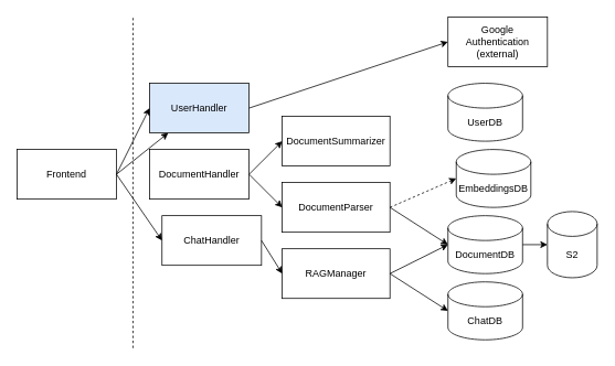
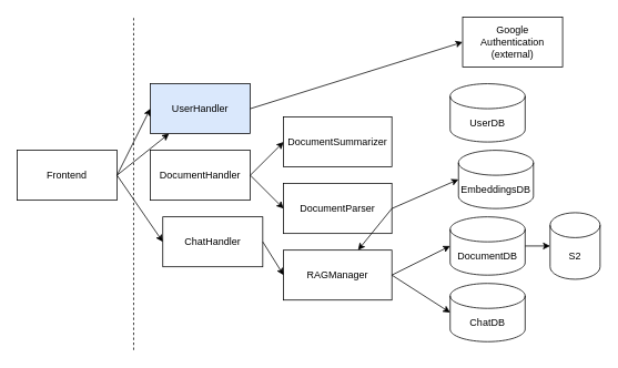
  <mxCell id="0" />
  <mxCell id="1" parent="0" />
  <mxCell id="2" value="Frontend" style="rounded=0;whiteSpace=wrap;html=1;" parent="1" vertex="1"><mxGeometry x="20" y="180" width="120" height="60" as="geometry" /></mxCell>
  <mxCell id="3" value="UserHandler" style="rounded=0;whiteSpace=wrap;html=1;fillColor=#dae8fc;" parent="1" vertex="1"><mxGeometry x="180" y="100" width="120" height="60" as="geometry" /></mxCell>
  <mxCell id="4" value="DocumentHandler" style="rounded=0;whiteSpace=wrap;html=1;" parent="1" vertex="1"><mxGeometry x="180" y="180" width="120" height="60" as="geometry" /></mxCell>
  <mxCell id="5" value="ChatHandler" style="rounded=0;whiteSpace=wrap;html=1;" parent="1" vertex="1"><mxGeometry x="195" y="260" width="120" height="60" as="geometry" /></mxCell>
  <mxCell id="6" value="" style="endArrow=classic;html=1;rounded=0;entryX=0;entryY=0.5;entryDx=0;entryDy=0;" parent="1" target="3" edge="1"><mxGeometry width="50" height="50" relative="1" as="geometry"><mxPoint x="140" y="210" as="sourcePoint" /><mxPoint x="190" y="160" as="targetPoint" /></mxGeometry></mxCell>
  <mxCell id="7" value="" style="endArrow=classic;html=1;rounded=0;exitX=1;exitY=0.5;exitDx=0;exitDy=0;" parent="1" source="2" target="3" edge="1"><mxGeometry width="50" height="50" relative="1" as="geometry"><mxPoint x="150" y="260" as="sourcePoint" /><mxPoint x="160" y="220" as="targetPoint" /></mxGeometry></mxCell>
  <mxCell id="8" value="" style="endArrow=classic;html=1;rounded=0;entryX=0;entryY=0.5;entryDx=0;entryDy=0;exitX=1;exitY=0.5;exitDx=0;exitDy=0;" parent="1" source="2" target="5" edge="1"><mxGeometry width="50" height="50" relative="1" as="geometry"><mxPoint x="110" y="320" as="sourcePoint" /><mxPoint x="160" y="270" as="targetPoint" /></mxGeometry></mxCell>
- <mxCell id="9" value="Google&lt;div&gt;Authentication&lt;/div&gt;&lt;div&gt;(external)&lt;/div&gt;" style="rounded=0;whiteSpace=wrap;html=1;" parent="1" vertex="1"><mxGeometry x="540" y="20" width="120" height="60" as="geometry" /></mxCell>
+ <mxCell id="9" value="Google&lt;div&gt;Authentication&lt;/div&gt;&lt;div&gt;(external)&lt;/div&gt;" style="rounded=0;whiteSpace=wrap;html=1;" parent="1" vertex="1"><mxGeometry x="555" y="20" width="120" height="60" as="geometry" /></mxCell>
  <mxCell id="10" value="" style="endArrow=none;dashed=1;html=1;rounded=0;" parent="1" edge="1"><mxGeometry width="50" height="50" relative="1" as="geometry"><mxPoint x="160" y="420" as="sourcePoint" /><mxPoint x="160" y="20" as="targetPoint" /></mxGeometry></mxCell>
  <mxCell id="11" value="DocumentDB" style="shape=cylinder3;whiteSpace=wrap;html=1;boundedLbl=1;backgroundOutline=1;size=15;" parent="1" vertex="1"><mxGeometry x="540" y="260" width="90" height="70" as="geometry" /></mxCell>
  <mxCell id="12" value="UserDB" style="shape=cylinder3;whiteSpace=wrap;html=1;boundedLbl=1;backgroundOutline=1;size=15;" parent="1" vertex="1"><mxGeometry x="540" y="100" width="90" height="70" as="geometry" /></mxCell>
  <mxCell id="13" value="ChatDB" style="shape=cylinder3;whiteSpace=wrap;html=1;boundedLbl=1;backgroundOutline=1;size=15;" parent="1" vertex="1"><mxGeometry x="540" y="340" width="90" height="70" as="geometry" /></mxCell>
  <mxCell id="14" value="EmbeddingsDB" style="shape=cylinder3;whiteSpace=wrap;html=1;boundedLbl=1;backgroundOutline=1;size=15;" parent="1" vertex="1"><mxGeometry x="550" y="180" width="90" height="70" as="geometry" /></mxCell>
  <mxCell id="15" value="DocumentParser" style="rounded=0;whiteSpace=wrap;html=1;" parent="1" vertex="1"><mxGeometry x="340" y="220" width="130" height="60" as="geometry" /></mxCell>
  <mxCell id="16" value="RAGManager" style="rounded=0;whiteSpace=wrap;html=1;" parent="1" vertex="1"><mxGeometry x="340" y="300" width="130" height="60" as="geometry" /></mxCell>
  <mxCell id="17" value="DocumentSummarizer" style="rounded=0;whiteSpace=wrap;html=1;" parent="1" vertex="1"><mxGeometry x="340" y="140" width="130" height="60" as="geometry" /></mxCell>
  <mxCell id="18" value="" style="endArrow=classic;html=1;rounded=0;entryX=0;entryY=0.5;entryDx=0;entryDy=0;exitX=1;exitY=0.5;exitDx=0;exitDy=0;" parent="1" source="3" target="9" edge="1"><mxGeometry width="50" height="50" relative="1" as="geometry"><mxPoint x="360" y="100" as="sourcePoint" /><mxPoint x="410" y="50" as="targetPoint" /></mxGeometry></mxCell>
  <mxCell id="19" value="" style="endArrow=classic;html=1;rounded=0;entryX=0;entryY=0.5;entryDx=0;entryDy=0;exitX=1;exitY=0.5;exitDx=0;exitDy=0;" parent="1" source="4" target="17" edge="1"><mxGeometry width="50" height="50" relative="1" as="geometry"><mxPoint x="280" y="230" as="sourcePoint" /><mxPoint x="330" y="180" as="targetPoint" /></mxGeometry></mxCell>
  <mxCell id="20" value="" style="endArrow=classic;html=1;rounded=0;entryX=0;entryY=0.5;entryDx=0;entryDy=0;exitX=1;exitY=0.5;exitDx=0;exitDy=0;" parent="1" source="4" target="15" edge="1"><mxGeometry width="50" height="50" relative="1" as="geometry"><mxPoint x="300" y="320" as="sourcePoint" /><mxPoint x="350" y="270" as="targetPoint" /></mxGeometry></mxCell>
  <mxCell id="21" value="" style="endArrow=classic;html=1;rounded=0;entryX=0;entryY=0.5;entryDx=0;entryDy=0;exitX=1;exitY=0.5;exitDx=0;exitDy=0;" parent="1" source="5" target="16" edge="1"><mxGeometry width="50" height="50" relative="1" as="geometry"><mxPoint x="220" y="420" as="sourcePoint" /><mxPoint x="270" y="370" as="targetPoint" /></mxGeometry></mxCell>
  <mxCell id="22" value="" style="endArrow=classic;html=1;rounded=0;entryX=0;entryY=0.5;entryDx=0;entryDy=0;entryPerimeter=0;exitX=1;exitY=0.5;exitDx=0;exitDy=0;" parent="1" source="16" target="13" edge="1"><mxGeometry width="50" height="50" relative="1" as="geometry"><mxPoint x="370" y="460" as="sourcePoint" /><mxPoint x="420" y="410" as="targetPoint" /></mxGeometry></mxCell>
  <mxCell id="23" value="" style="endArrow=classic;html=1;rounded=0;entryX=0;entryY=0.5;entryDx=0;entryDy=0;entryPerimeter=0;exitX=1;exitY=0.5;exitDx=0;exitDy=0;" parent="1" source="16" target="11" edge="1"><mxGeometry width="50" height="50" relative="1" as="geometry"><mxPoint x="400" y="430" as="sourcePoint" /><mxPoint x="450" y="380" as="targetPoint" /></mxGeometry></mxCell>
- <mxCell id="24" value="" style="endArrow=classic;html=1;rounded=0;entryX=0;entryY=0.5;entryDx=0;entryDy=0;entryPerimeter=0;exitX=1;exitY=0.5;exitDx=0;exitDy=0;dashed=1;" parent="1" source="15" target="14" edge="1"><mxGeometry width="50" height="50" relative="1" as="geometry"><mxPoint x="480" y="270" as="sourcePoint" /><mxPoint x="530" y="220" as="targetPoint" /></mxGeometry></mxCell>
- <mxCell id="25" value="" style="endArrow=classic;html=1;rounded=0;entryX=0;entryY=0.5;entryDx=0;entryDy=0;entryPerimeter=0;exitX=1;exitY=0.5;exitDx=0;exitDy=0;" parent="1" source="15" target="11" edge="1"><mxGeometry width="50" height="50" relative="1" as="geometry"><mxPoint x="460" y="250" as="sourcePoint" /><mxPoint x="730" y="140" as="targetPoint" /></mxGeometry></mxCell>
+ <mxCell id="24" value="" style="endArrow=classic;html=1;rounded=0;entryX=0;entryY=0.5;entryDx=0;entryDy=0;entryPerimeter=0;exitX=1;exitY=0.5;exitDx=0;exitDy=0;" parent="1" source="15" target="14" edge="1"><mxGeometry width="50" height="50" relative="1" as="geometry"><mxPoint x="480" y="270" as="sourcePoint" /><mxPoint x="530" y="220" as="targetPoint" /></mxGeometry></mxCell>
+ <mxCell id="25" value="" style="endArrow=classic;html=1;rounded=0;exitX=1;exitY=0.5;exitDx=0;exitDy=0;" parent="1" source="15" target="16" edge="1"><mxGeometry width="50" height="50" relative="1" as="geometry"><mxPoint x="460" y="250" as="sourcePoint" /><mxPoint x="730" y="140" as="targetPoint" /></mxGeometry></mxCell>
  <mxCell id="26" value="S2" style="shape=cylinder3;whiteSpace=wrap;html=1;boundedLbl=1;backgroundOutline=1;size=15;" parent="1" vertex="1"><mxGeometry x="660" y="255" width="60" height="80" as="geometry" /></mxCell>
  <mxCell id="27" value="" style="endArrow=classic;html=1;rounded=0;entryX=0;entryY=0.5;entryDx=0;entryDy=0;entryPerimeter=0;exitX=1;exitY=0.5;exitDx=0;exitDy=0;exitPerimeter=0;" parent="1" source="11" target="26" edge="1"><mxGeometry width="50" height="50" relative="1" as="geometry"><mxPoint x="650" y="360" as="sourcePoint" /><mxPoint x="700" y="310" as="targetPoint" /></mxGeometry></mxCell>
